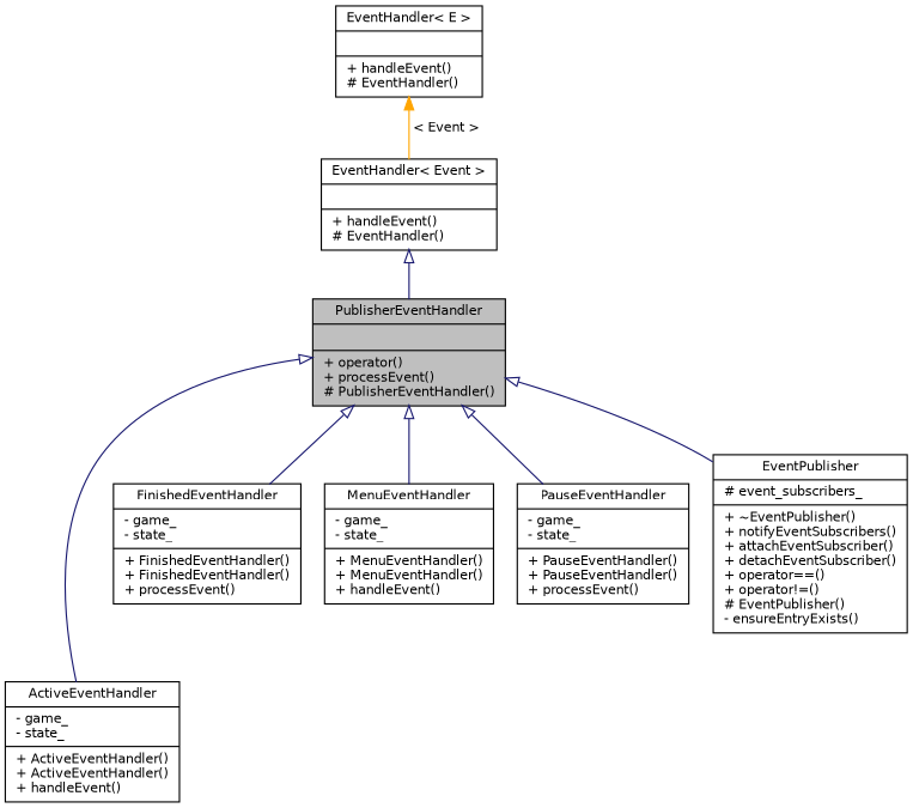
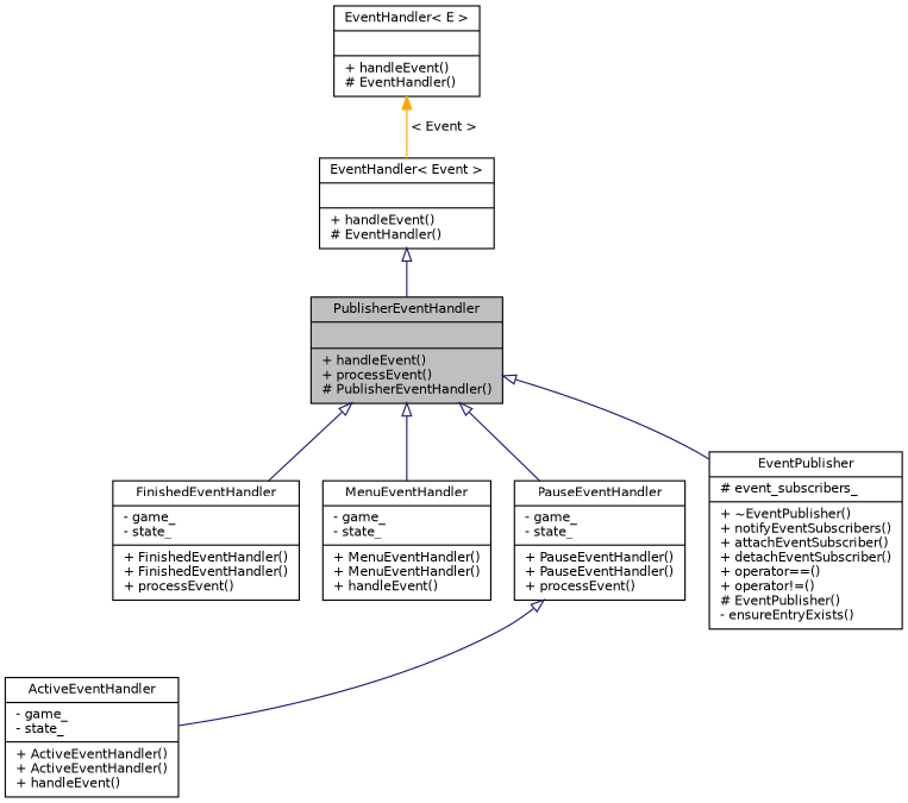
  digraph {
    node [color=black fontname=Helvetica fontsize=10 shape=record]
    edge [arrowtail=onormal color=midnightblue dir=back fontname=Helvetica fontsize=10 labelfontname=Helvetica labelfontsize=10 style=solid]
-   n1 [fillcolor=grey75 fontcolor=black height=0.2 label="{PublisherEventHandler\n||+ operator()\l+ processEvent()\l# PublisherEventHandler()\l}" style=filled width=0.4]
+   n1 [fillcolor=grey75 fontcolor=black height=0.2 label="{PublisherEventHandler\n||+ handleEvent()\l+ processEvent()\l# PublisherEventHandler()\l}" style=filled width=0.4]
    n2 [height=0.2 label="{ActiveEventHandler\n|- game_\l- state_\l|+ ActiveEventHandler()\l+ ActiveEventHandler()\l+ handleEvent()\l}" width=0.4]
    n3 [height=0.2 label="{FinishedEventHandler\n|- game_\l- state_\l|+ FinishedEventHandler()\l+ FinishedEventHandler()\l+ processEvent()\l}" width=0.4]
    n4 [height=0.2 label="{MenuEventHandler\n|- game_\l- state_\l|+ MenuEventHandler()\l+ MenuEventHandler()\l+ handleEvent()\l}" width=0.4]
    n5 [height=0.2 label="{PauseEventHandler\n|- game_\l- state_\l|+ PauseEventHandler()\l+ PauseEventHandler()\l+ processEvent()\l}" width=0.4]
    n6 [height=0.2 label="{EventPublisher\n|# event_subscribers_\l|+ ~EventPublisher()\l+ notifyEventSubscribers()\l+ attachEventSubscriber()\l+ detachEventSubscriber()\l+ operator==()\l+ operator!=()\l# EventPublisher()\l- ensureEntryExists()\l}" width=0.4]
    n7 [height=0.2 label="{EventHandler\< Event \>\n||+ handleEvent()\l# EventHandler()\l}" width=0.4]
    n8 [height=0.2 label="{EventHandler\< E \>\n||+ handleEvent()\l# EventHandler()\l}" width=0.4]
-   n1 -> n2
+   n5 -> n2
    n1 -> n3
    n1 -> n4
    n1 -> n5
    n1 -> n6
    n7 -> n1
    n8 -> n7 [color=orange label=" \< Event \>" arrowtail=""]
  }
